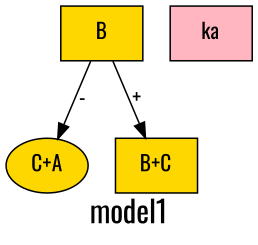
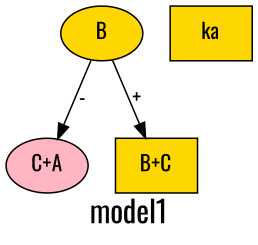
  digraph {
    fontname=Oswald
    fontsize=20
    label=model1
    node [fillcolor=lightpink fontname=Oswald shape=ellipse style=filled]
    edge [fontname=Oswald]
-   "C+A" [fillcolor=gold]
-   B [fillcolor=gold shape=box]
+   "C+A"
+   B [fillcolor=gold]
    "B+C" [fillcolor=gold shape=box]
-   ka [shape=box]
+   ka [fillcolor=gold shape=box]
    B -> "C+A" [label="-"]
    B -> "B+C" [label="+"]
  }
